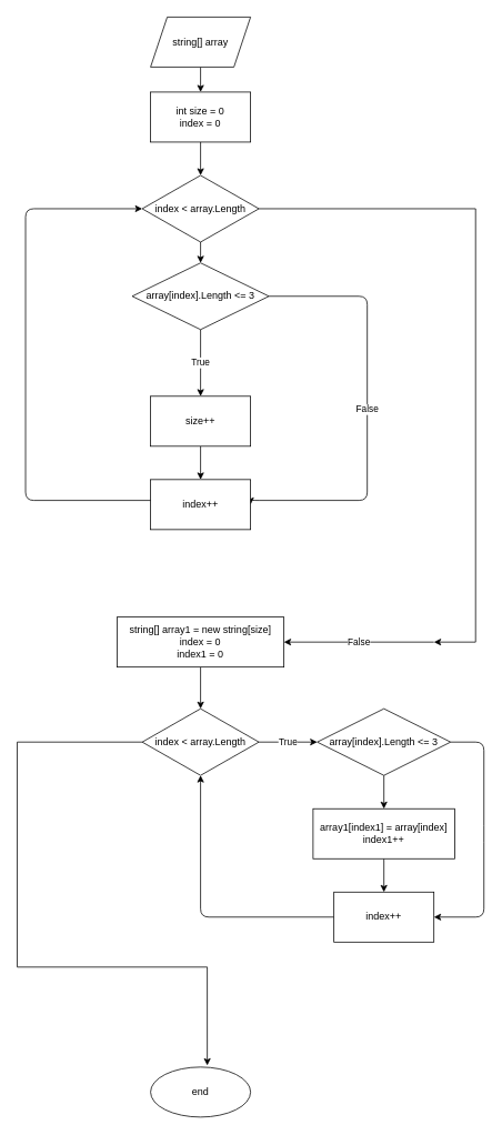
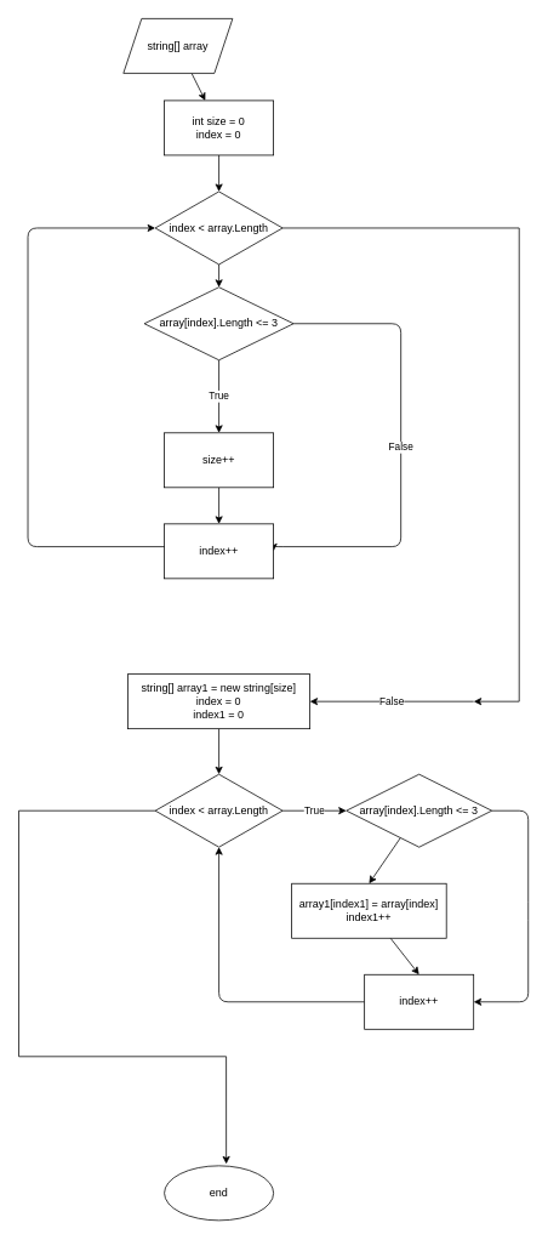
  <mxCell id="0" />
  <mxCell id="1" parent="0" />
  <mxCell id="2" value="" style="edgeStyle=none;html=1;" parent="1" source="3" target="5" edge="1"><mxGeometry relative="1" as="geometry" /></mxCell>
- <mxCell id="3" value="string[] array&lt;br&gt;" style="shape=parallelogram;perimeter=parallelogramPerimeter;whiteSpace=wrap;html=1;fixedSize=1;" parent="1" vertex="1"><mxGeometry x="180" y="20" width="120" height="60" as="geometry" /></mxCell>
+ <mxCell id="3" value="string[] array&lt;br&gt;" style="shape=parallelogram;perimeter=parallelogramPerimeter;whiteSpace=wrap;html=1;fixedSize=1;" parent="1" vertex="1"><mxGeometry x="135" y="20" width="120" height="60" as="geometry" /></mxCell>
  <mxCell id="4" value="" style="edgeStyle=none;html=1;" parent="1" source="5" target="9" edge="1"><mxGeometry relative="1" as="geometry" /></mxCell>
  <mxCell id="5" value="int size = 0&lt;br&gt;index = 0" style="whiteSpace=wrap;html=1;" parent="1" vertex="1"><mxGeometry x="180" y="110" width="120" height="60" as="geometry" /></mxCell>
  <mxCell id="6" value="False" style="edgeStyle=none;html=1;exitX=0;exitY=0.5;exitDx=0;exitDy=0;entryX=1;entryY=0.5;entryDx=0;entryDy=0;" parent="1" target="18" edge="1"><mxGeometry relative="1" as="geometry"><mxPoint x="520" y="770" as="sourcePoint" /></mxGeometry></mxCell>
  <mxCell id="7" style="edgeStyle=orthogonalEdgeStyle;rounded=0;orthogonalLoop=1;jettySize=auto;html=1;exitX=0.5;exitY=1;exitDx=0;exitDy=0;entryX=0.5;entryY=0;entryDx=0;entryDy=0;" edge="1" parent="1" source="9" target="12"><mxGeometry relative="1" as="geometry" /></mxCell>
  <mxCell id="8" style="edgeStyle=orthogonalEdgeStyle;rounded=0;orthogonalLoop=1;jettySize=auto;html=1;exitX=1;exitY=0.5;exitDx=0;exitDy=0;" edge="1" parent="1" source="9"><mxGeometry relative="1" as="geometry"><mxPoint x="520" y="770" as="targetPoint" /><Array as="points"><mxPoint x="570" y="250" /><mxPoint x="570" y="770" /></Array></mxGeometry></mxCell>
  <mxCell id="9" value="index &amp;lt; array.Length" style="rhombus;whiteSpace=wrap;html=1;" parent="1" vertex="1"><mxGeometry x="170" y="210" width="140" height="80" as="geometry" /></mxCell>
  <mxCell id="10" value="True" style="edgeStyle=none;html=1;" parent="1" source="12" target="14" edge="1"><mxGeometry relative="1" as="geometry" /></mxCell>
  <mxCell id="11" value="False" style="edgeStyle=orthogonalEdgeStyle;html=1;entryX=1;entryY=0.5;entryDx=0;entryDy=0;exitX=1;exitY=0.5;exitDx=0;exitDy=0;" parent="1" source="12" target="16" edge="1"><mxGeometry relative="1" as="geometry"><Array as="points"><mxPoint x="440" y="355" /><mxPoint x="440" y="600" /><mxPoint x="300" y="600" /></Array></mxGeometry></mxCell>
  <mxCell id="12" value="array[index].Length &amp;lt;= 3" style="rhombus;whiteSpace=wrap;html=1;" parent="1" vertex="1"><mxGeometry x="158" y="315" width="164" height="80" as="geometry" /></mxCell>
  <mxCell id="13" style="edgeStyle=none;html=1;entryX=0.5;entryY=0;entryDx=0;entryDy=0;" parent="1" source="14" target="16" edge="1"><mxGeometry relative="1" as="geometry"><mxPoint x="228" y="575" as="targetPoint" /></mxGeometry></mxCell>
  <mxCell id="14" value="size++" style="whiteSpace=wrap;html=1;" parent="1" vertex="1"><mxGeometry x="180" y="475" width="120" height="60" as="geometry" /></mxCell>
  <mxCell id="15" style="edgeStyle=orthogonalEdgeStyle;html=1;entryX=0;entryY=0.5;entryDx=0;entryDy=0;" parent="1" target="9" edge="1"><mxGeometry relative="1" as="geometry"><Array as="points"><mxPoint x="30" y="600" /><mxPoint x="30" y="250" /></Array><mxPoint x="200" y="600" as="sourcePoint" /></mxGeometry></mxCell>
  <mxCell id="16" value="index++" style="whiteSpace=wrap;html=1;" parent="1" vertex="1"><mxGeometry x="180" y="575" width="120" height="60" as="geometry" /></mxCell>
  <mxCell id="17" style="edgeStyle=none;html=1;exitX=0.5;exitY=1;exitDx=0;exitDy=0;entryX=0.5;entryY=0;entryDx=0;entryDy=0;" parent="1" source="18" target="21" edge="1"><mxGeometry relative="1" as="geometry" /></mxCell>
  <mxCell id="18" value="string[] array1 = new string[size]&lt;br&gt;index = 0&lt;br&gt;index1 = 0" style="whiteSpace=wrap;html=1;" parent="1" vertex="1"><mxGeometry x="140" y="740" width="200" height="60" as="geometry" /></mxCell>
  <mxCell id="19" value="True" style="edgeStyle=none;html=1;entryX=0;entryY=0.5;entryDx=0;entryDy=0;" parent="1" source="21" target="24" edge="1"><mxGeometry relative="1" as="geometry" /></mxCell>
  <mxCell id="20" style="edgeStyle=orthogonalEdgeStyle;rounded=0;orthogonalLoop=1;jettySize=auto;html=1;exitX=0;exitY=0.5;exitDx=0;exitDy=0;entryX=0.567;entryY=-0.033;entryDx=0;entryDy=0;entryPerimeter=0;" edge="1" parent="1" source="21" target="29"><mxGeometry relative="1" as="geometry"><mxPoint x="240" y="1160" as="targetPoint" /><Array as="points"><mxPoint x="20" y="890" /><mxPoint x="20" y="1160" /><mxPoint x="248" y="1160" /></Array></mxGeometry></mxCell>
  <mxCell id="21" value="index &amp;lt; array.Length" style="rhombus;whiteSpace=wrap;html=1;" parent="1" vertex="1"><mxGeometry x="170" y="850" width="140" height="80" as="geometry" /></mxCell>
  <mxCell id="22" style="edgeStyle=none;html=1;entryX=0.5;entryY=0;entryDx=0;entryDy=0;" parent="1" source="24" target="26" edge="1"><mxGeometry relative="1" as="geometry" /></mxCell>
  <mxCell id="23" style="edgeStyle=none;html=1;entryX=1;entryY=0.5;entryDx=0;entryDy=0;exitX=1;exitY=0.5;exitDx=0;exitDy=0;" parent="1" source="24" target="28" edge="1"><mxGeometry relative="1" as="geometry"><Array as="points"><mxPoint x="580" y="890" /><mxPoint x="580" y="1000" /><mxPoint x="580" y="1100" /></Array></mxGeometry></mxCell>
  <mxCell id="24" value="array[index].Length &amp;lt;= 3" style="rhombus;whiteSpace=wrap;html=1;" parent="1" vertex="1"><mxGeometry x="380" y="850" width="160" height="80" as="geometry" /></mxCell>
  <mxCell id="25" style="edgeStyle=none;html=1;entryX=0.5;entryY=0;entryDx=0;entryDy=0;" parent="1" source="26" target="28" edge="1"><mxGeometry relative="1" as="geometry" /></mxCell>
- <mxCell id="26" value="array1[index1] = array[index]&lt;br&gt;index1++" style="whiteSpace=wrap;html=1;" parent="1" vertex="1"><mxGeometry x="375" y="970" width="170" height="60" as="geometry" /></mxCell>
+ <mxCell id="26" value="array1[index1] = array[index]&lt;br&gt;index1++" style="whiteSpace=wrap;html=1;" parent="1" vertex="1"><mxGeometry x="320" y="970" width="170" height="60" as="geometry" /></mxCell>
  <mxCell id="27" style="edgeStyle=none;html=1;entryX=0.5;entryY=1;entryDx=0;entryDy=0;" parent="1" source="28" target="21" edge="1"><mxGeometry relative="1" as="geometry"><mxPoint x="240" y="1100" as="targetPoint" /><Array as="points"><mxPoint x="240" y="1100" /></Array></mxGeometry></mxCell>
  <mxCell id="28" value="index++" style="whiteSpace=wrap;html=1;" parent="1" vertex="1"><mxGeometry x="400" y="1070" width="120" height="60" as="geometry" /></mxCell>
  <mxCell id="29" value="end" style="ellipse;whiteSpace=wrap;html=1;" parent="1" vertex="1"><mxGeometry x="180" y="1280" width="120" height="60" as="geometry" /></mxCell>
